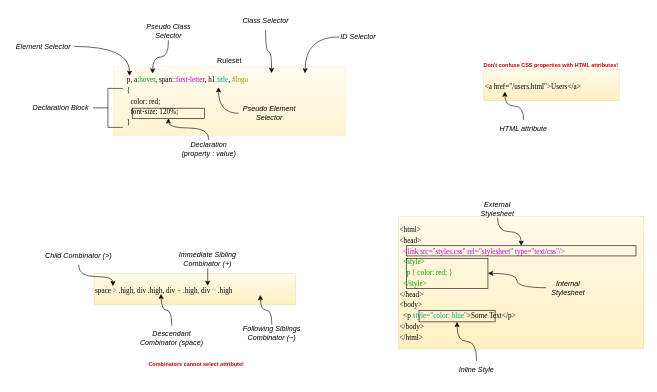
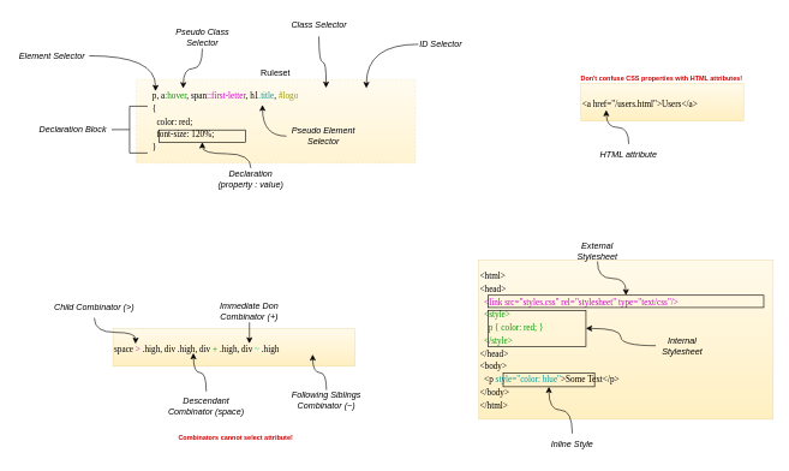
  <mxCell id="0" />
  <mxCell id="1" parent="0" />
  <mxCell id="2" value="Ruleset" style="rounded=0;whiteSpace=wrap;html=1;dashed=1;verticalAlign=bottom;labelPosition=center;verticalLabelPosition=top;align=center;fillColor=#fff2cc;gradientColor=#ffd966;strokeColor=#d6b656;opacity=30;" vertex="1" parent="1"><mxGeometry x="188" y="110" width="388" height="116" as="geometry" /></mxCell>
  <mxCell id="3" value="&lt;p style=&quot;line-height: 150%;&quot;&gt;p, a&lt;font color=&quot;#009900&quot;&gt;:hover&lt;/font&gt;, span&lt;font color=&quot;#cc00cc&quot;&gt;::first-letter&lt;/font&gt;, h1&lt;font color=&quot;#009999&quot;&gt;.title&lt;/font&gt;, &lt;font color=&quot;#999900&quot;&gt;#logo&lt;/font&gt;&lt;br&gt;{&lt;br&gt;&amp;nbsp; color: red;&lt;br&gt;&amp;nbsp; font-size: 120%;&lt;br&gt;}&lt;/p&gt;" style="text;html=1;align=left;verticalAlign=top;whiteSpace=wrap;rounded=0;labelPosition=center;verticalLabelPosition=middle;fontFamily=consolas;" vertex="1" parent="1"><mxGeometry x="209" y="105" width="322" height="113" as="geometry" /></mxCell>
  <mxCell id="4" value="Declaration Block" style="text;html=1;align=center;verticalAlign=middle;whiteSpace=wrap;rounded=0;fontStyle=2;shadow=0;" vertex="1" parent="1"><mxGeometry x="49" y="164.5" width="103" height="30" as="geometry" /></mxCell>
  <mxCell id="5" style="edgeStyle=orthogonalEdgeStyle;rounded=0;orthogonalLoop=1;jettySize=auto;html=1;entryX=0.5;entryY=1;entryDx=0;entryDy=0;curved=1;" edge="1" parent="1" source="6" target="16"><mxGeometry relative="1" as="geometry" /></mxCell>
  <mxCell id="6" value="Declaration&lt;br&gt;(property : value)" style="text;html=1;align=center;verticalAlign=middle;whiteSpace=wrap;rounded=0;fontStyle=2" vertex="1" parent="1"><mxGeometry x="296" y="233" width="103" height="30" as="geometry" /></mxCell>
  <mxCell id="7" style="edgeStyle=orthogonalEdgeStyle;rounded=0;orthogonalLoop=1;jettySize=auto;html=1;curved=1;" edge="1" parent="1" source="8"><mxGeometry relative="1" as="geometry"><mxPoint x="215" y="126" as="targetPoint" /></mxGeometry></mxCell>
  <mxCell id="8" value="Element Selector" style="text;html=1;align=center;verticalAlign=middle;whiteSpace=wrap;rounded=0;fontStyle=2" vertex="1" parent="1"><mxGeometry x="20" y="62" width="103" height="30" as="geometry" /></mxCell>
  <mxCell id="9" style="edgeStyle=orthogonalEdgeStyle;rounded=0;orthogonalLoop=1;jettySize=auto;html=1;strokeColor=default;align=center;verticalAlign=middle;fontFamily=Helvetica;fontSize=11;fontColor=default;labelBackgroundColor=default;endArrow=classic;curved=1;" edge="1" parent="1" source="10"><mxGeometry relative="1" as="geometry"><mxPoint x="253.429" y="122.19" as="targetPoint" /></mxGeometry></mxCell>
  <mxCell id="10" value="Pseudo Class&lt;br&gt;Selector" style="text;html=1;align=center;verticalAlign=middle;whiteSpace=wrap;rounded=0;fontStyle=2" vertex="1" parent="1"><mxGeometry x="228.5" y="37" width="103" height="30" as="geometry" /></mxCell>
  <mxCell id="11" style="edgeStyle=orthogonalEdgeStyle;rounded=0;orthogonalLoop=1;jettySize=auto;html=1;strokeColor=default;align=center;verticalAlign=middle;fontFamily=Helvetica;fontSize=11;fontColor=default;labelBackgroundColor=default;endArrow=classic;curved=1;" edge="1" parent="1" source="12"><mxGeometry relative="1" as="geometry"><mxPoint x="507.905" y="121.81" as="targetPoint" /><mxPoint x="558.483" y="64" as="sourcePoint" /></mxGeometry></mxCell>
- <mxCell id="12" value="ID Selector" style="text;html=1;align=left;verticalAlign=middle;whiteSpace=wrap;rounded=0;fontStyle=2" vertex="1" parent="1"><mxGeometry x="565" y="46" width="63" height="30" as="geometry" /></mxCell>
+ <mxCell id="12" value="ID Selector" style="text;html=1;align=left;verticalAlign=middle;whiteSpace=wrap;rounded=0;fontStyle=2" vertex="1" parent="1"><mxGeometry x="580" y="46" width="63" height="30" as="geometry" /></mxCell>
  <mxCell id="13" style="edgeStyle=orthogonalEdgeStyle;rounded=0;orthogonalLoop=1;jettySize=auto;html=1;strokeColor=default;align=center;verticalAlign=middle;fontFamily=Helvetica;fontSize=11;fontColor=default;labelBackgroundColor=default;endArrow=classic;curved=1;" edge="1" parent="1" source="14"><mxGeometry relative="1" as="geometry"><mxPoint x="451.905" y="121.429" as="targetPoint" /></mxGeometry></mxCell>
  <mxCell id="14" value="Class Selector" style="text;html=1;align=center;verticalAlign=middle;whiteSpace=wrap;rounded=0;fontStyle=2" vertex="1" parent="1"><mxGeometry x="390.5" y="20" width="103" height="30" as="geometry" /></mxCell>
  <mxCell id="15" value="" style="strokeWidth=1;html=1;shape=mxgraph.flowchart.annotation_2;align=left;labelPosition=right;pointerEvents=1;strokeColor=#000000;" vertex="1" parent="1"><mxGeometry x="154" y="147" width="50" height="65" as="geometry" /></mxCell>
  <mxCell id="16" value="" style="rounded=0;whiteSpace=wrap;html=1;fillColor=none;" vertex="1" parent="1"><mxGeometry x="220" y="180" width="120" height="17" as="geometry" /></mxCell>
  <mxCell id="17" style="edgeStyle=orthogonalEdgeStyle;rounded=0;orthogonalLoop=1;jettySize=auto;html=1;strokeColor=default;align=center;verticalAlign=middle;fontFamily=Helvetica;fontSize=11;fontColor=default;labelBackgroundColor=default;endArrow=classic;curved=1;" edge="1" parent="1" source="18"><mxGeometry relative="1" as="geometry"><mxPoint x="363.524" y="145.048" as="targetPoint" /></mxGeometry></mxCell>
  <mxCell id="18" value="Pseudo Element Selector" style="text;html=1;align=center;verticalAlign=middle;whiteSpace=wrap;rounded=0;fontStyle=2" vertex="1" parent="1"><mxGeometry x="397" y="173.5" width="103" height="30" as="geometry" /></mxCell>
  <mxCell id="19" value="&lt;p style=&quot;line-height: 150%;&quot;&gt;space &lt;font color=&quot;#cc00cc&quot;&gt;&amp;gt; &lt;/font&gt;.high, div .high, div &lt;font color=&quot;#009900&quot;&gt;+&lt;/font&gt; .high, div &lt;font color=&quot;#00cccc&quot;&gt;~ &lt;/font&gt;.high&lt;/p&gt;" style="text;html=1;align=left;verticalAlign=top;whiteSpace=wrap;rounded=0;labelPosition=center;verticalLabelPosition=middle;fontFamily=consolas;fillColor=#fff2cc;gradientColor=#ffd966;strokeColor=#d6b656;opacity=40;" vertex="1" parent="1"><mxGeometry x="156" y="456" width="336" height="52" as="geometry" /></mxCell>
  <mxCell id="20" style="edgeStyle=orthogonalEdgeStyle;rounded=0;orthogonalLoop=1;jettySize=auto;html=1;strokeColor=default;align=center;verticalAlign=middle;fontFamily=Helvetica;fontSize=11;fontColor=default;labelBackgroundColor=default;endArrow=classic;curved=1;" edge="1" parent="1" source="21"><mxGeometry relative="1" as="geometry"><mxPoint x="187.19" y="476.81" as="targetPoint" /></mxGeometry></mxCell>
  <mxCell id="21" value="Child Combinator (&amp;gt;)" style="text;html=1;align=center;verticalAlign=middle;whiteSpace=wrap;rounded=0;fontStyle=2" vertex="1" parent="1"><mxGeometry x="64" y="411" width="132" height="30" as="geometry" /></mxCell>
  <mxCell id="22" style="edgeStyle=orthogonalEdgeStyle;rounded=0;orthogonalLoop=1;jettySize=auto;html=1;strokeColor=default;align=center;verticalAlign=middle;fontFamily=Helvetica;fontSize=11;fontColor=default;labelBackgroundColor=default;endArrow=classic;curved=1;" edge="1" parent="1" source="23"><mxGeometry relative="1" as="geometry"><mxPoint x="267.571" y="489.762" as="targetPoint" /></mxGeometry></mxCell>
  <mxCell id="23" value="Descendant Combinator (space)" style="text;html=1;align=center;verticalAlign=middle;whiteSpace=wrap;rounded=0;fontStyle=2" vertex="1" parent="1"><mxGeometry x="224" y="543" width="123" height="39" as="geometry" /></mxCell>
  <mxCell id="24" style="edgeStyle=orthogonalEdgeStyle;rounded=0;orthogonalLoop=1;jettySize=auto;html=1;strokeColor=default;align=center;verticalAlign=middle;fontFamily=Helvetica;fontSize=11;fontColor=default;labelBackgroundColor=default;endArrow=classic;" edge="1" parent="1" source="25"><mxGeometry relative="1" as="geometry"><mxPoint x="345.286" y="476.429" as="targetPoint" /></mxGeometry></mxCell>
- <mxCell id="25" value="Immediate Sibling Combinator (+)" style="text;html=1;align=center;verticalAlign=middle;whiteSpace=wrap;rounded=0;fontStyle=2" vertex="1" parent="1"><mxGeometry x="294" y="417" width="103" height="30" as="geometry" /></mxCell>
+ <mxCell id="25" value="Immediate Don Combinator (+)" style="text;html=1;align=center;verticalAlign=middle;whiteSpace=wrap;rounded=0;fontStyle=2" vertex="1" parent="1"><mxGeometry x="294" y="417" width="103" height="30" as="geometry" /></mxCell>
  <mxCell id="26" style="edgeStyle=orthogonalEdgeStyle;rounded=0;orthogonalLoop=1;jettySize=auto;html=1;strokeColor=default;align=center;verticalAlign=middle;fontFamily=Helvetica;fontSize=11;fontColor=default;labelBackgroundColor=default;endArrow=classic;curved=1;" edge="1" parent="1" source="27"><mxGeometry relative="1" as="geometry"><mxPoint x="433.286" y="491.667" as="targetPoint" /></mxGeometry></mxCell>
  <mxCell id="27" value="Following Siblings Combinator (~)" style="text;html=1;align=center;verticalAlign=middle;whiteSpace=wrap;rounded=0;fontStyle=2" vertex="1" parent="1"><mxGeometry x="401" y="541" width="103" height="30" as="geometry" /></mxCell>
  <mxCell id="28" value="&lt;h5&gt;&lt;font color=&quot;#cc0000&quot;&gt;Don't confuse CSS properties with HTML attributes!&lt;/font&gt;&lt;/h5&gt;" style="text;html=1;align=left;verticalAlign=middle;whiteSpace=wrap;rounded=0;fontFamily=Helvetica;fontSize=11;fontColor=default;labelBackgroundColor=default;" vertex="1" parent="1"><mxGeometry x="804" y="93.5" width="236" height="30" as="geometry" /></mxCell>
  <mxCell id="29" value="&lt;p style=&quot;line-height: 150%;&quot;&gt;&amp;lt;a href=&quot;/users.html&quot;&amp;gt;Users&amp;lt;/a&amp;gt;&lt;/p&gt;" style="text;html=1;align=left;verticalAlign=top;whiteSpace=wrap;rounded=0;labelPosition=center;verticalLabelPosition=middle;fontFamily=consolas;fillColor=#fff2cc;gradientColor=#ffd966;strokeColor=#d6b656;opacity=40;" vertex="1" parent="1"><mxGeometry x="806" y="115.5" width="226" height="52" as="geometry" /></mxCell>
  <mxCell id="30" style="edgeStyle=orthogonalEdgeStyle;rounded=0;orthogonalLoop=1;jettySize=auto;html=1;strokeColor=default;align=center;verticalAlign=middle;fontFamily=Helvetica;fontSize=11;fontColor=default;labelBackgroundColor=default;endArrow=classic;curved=1;" edge="1" parent="1" source="31"><mxGeometry relative="1" as="geometry"><mxPoint x="841.103" y="152.374" as="targetPoint" /></mxGeometry></mxCell>
  <mxCell id="31" value="HTML attribute" style="text;html=1;align=center;verticalAlign=middle;whiteSpace=wrap;rounded=0;fontStyle=2" vertex="1" parent="1"><mxGeometry x="821" y="199.5" width="103" height="30" as="geometry" /></mxCell>
  <mxCell id="32" value="&lt;p style=&quot;line-height: 50%;&quot;&gt;&amp;lt;html&amp;gt;&lt;/p&gt;&lt;p style=&quot;line-height: 50%;&quot;&gt;&amp;lt;head&amp;gt;&lt;/p&gt;&lt;p style=&quot;line-height: 50%;&quot;&gt;&lt;span style=&quot;background-color: initial;&quot;&gt;&amp;nbsp; &lt;font color=&quot;#cc00cc&quot;&gt;&amp;lt;link src=&quot;styles.css&quot; rel=&quot;stylesheet&quot; type=&quot;text/css&quot;/&amp;gt;&lt;/font&gt;&lt;/span&gt;&lt;/p&gt;&lt;p style=&quot;line-height: 50%;&quot;&gt;&lt;span style=&quot;background-color: initial;&quot;&gt;&amp;nbsp; &lt;font color=&quot;#009900&quot;&gt;&amp;lt;style&amp;gt;&lt;/font&gt;&lt;/span&gt;&lt;/p&gt;&lt;p style=&quot;line-height: 50%;&quot;&gt;&lt;span style=&quot;background-color: initial;&quot;&gt;&lt;font color=&quot;#009900&quot;&gt;&amp;nbsp; &amp;nbsp; p { color: red; }&lt;/font&gt;&lt;/span&gt;&lt;/p&gt;&lt;p style=&quot;line-height: 50%;&quot;&gt;&lt;span style=&quot;background-color: initial;&quot;&gt;&lt;font color=&quot;#009900&quot;&gt;&amp;nbsp; &amp;lt;/style&amp;gt;&lt;/font&gt;&lt;/span&gt;&lt;/p&gt;&lt;p style=&quot;line-height: 50%;&quot;&gt;&lt;span style=&quot;background-color: initial;&quot;&gt;&amp;lt;/head&amp;gt;&lt;/span&gt;&lt;/p&gt;&lt;p style=&quot;line-height: 50%;&quot;&gt;&lt;span style=&quot;background-color: initial;&quot;&gt;&amp;lt;body&amp;gt;&lt;/span&gt;&lt;/p&gt;&lt;p style=&quot;line-height: 50%;&quot;&gt;&lt;span style=&quot;background-color: initial;&quot;&gt;&amp;nbsp; &amp;lt;p &lt;font color=&quot;#009999&quot;&gt;style=&quot;color: blue&quot;&lt;/font&gt;&amp;gt;Some Text&amp;lt;/p&amp;gt;&lt;/span&gt;&lt;/p&gt;&lt;p style=&quot;line-height: 50%;&quot;&gt;&lt;span style=&quot;background-color: initial;&quot;&gt;&amp;lt;/body&amp;gt;&lt;/span&gt;&lt;/p&gt;&lt;p style=&quot;line-height: 50%;&quot;&gt;&lt;span style=&quot;background-color: initial;&quot;&gt;&amp;lt;/html&amp;gt;&lt;/span&gt;&lt;/p&gt;&lt;p style=&quot;line-height: 50%;&quot;&gt;&lt;br&gt;&lt;/p&gt;" style="text;html=1;align=left;verticalAlign=top;whiteSpace=wrap;rounded=0;labelPosition=center;verticalLabelPosition=middle;fontFamily=consolas;fillColor=#fff2cc;gradientColor=#ffd966;strokeColor=#d6b656;opacity=40;" vertex="1" parent="1"><mxGeometry x="664" y="360.5" width="409" height="221" as="geometry" /></mxCell>
  <mxCell id="33" style="edgeStyle=orthogonalEdgeStyle;rounded=0;orthogonalLoop=1;jettySize=auto;html=1;strokeColor=default;align=center;verticalAlign=middle;fontFamily=Helvetica;fontSize=11;fontColor=default;labelBackgroundColor=default;endArrow=classic;curved=1;entryX=0.5;entryY=1;entryDx=0;entryDy=0;" edge="1" parent="1" source="34" target="38"><mxGeometry relative="1" as="geometry"><mxPoint x="766.264" y="540.707" as="targetPoint" /></mxGeometry></mxCell>
  <mxCell id="34" value="Inline Style" style="text;html=1;align=center;verticalAlign=middle;whiteSpace=wrap;rounded=0;fontStyle=2" vertex="1" parent="1"><mxGeometry x="757" y="601.5" width="74" height="30" as="geometry" /></mxCell>
  <mxCell id="35" value="" style="rounded=0;whiteSpace=wrap;html=1;fillColor=none;" vertex="1" parent="1"><mxGeometry x="677" y="430.5" width="136" height="50" as="geometry" /></mxCell>
  <mxCell id="36" style="edgeStyle=orthogonalEdgeStyle;rounded=0;orthogonalLoop=1;jettySize=auto;html=1;entryX=1;entryY=0.5;entryDx=0;entryDy=0;strokeColor=default;align=center;verticalAlign=middle;fontFamily=Helvetica;fontSize=11;fontColor=default;labelBackgroundColor=default;endArrow=classic;curved=1;" edge="1" parent="1" source="37" target="35"><mxGeometry relative="1" as="geometry" /></mxCell>
  <mxCell id="37" value="Internal Stylesheet" style="text;html=1;align=center;verticalAlign=middle;whiteSpace=wrap;rounded=0;fontStyle=2" vertex="1" parent="1"><mxGeometry x="910" y="464.5" width="74" height="30" as="geometry" /></mxCell>
  <mxCell id="38" value="" style="rounded=0;whiteSpace=wrap;html=1;fillColor=none;" vertex="1" parent="1"><mxGeometry x="698" y="517.5" width="127" height="19" as="geometry" /></mxCell>
  <mxCell id="39" value="" style="rounded=0;whiteSpace=wrap;html=1;fillColor=none;" vertex="1" parent="1"><mxGeometry x="677" y="409.5" width="383" height="17" as="geometry" /></mxCell>
  <mxCell id="40" style="edgeStyle=orthogonalEdgeStyle;rounded=0;orthogonalLoop=1;jettySize=auto;html=1;strokeColor=default;align=center;verticalAlign=middle;fontFamily=Helvetica;fontSize=11;fontColor=default;labelBackgroundColor=default;endArrow=classic;curved=1;" edge="1" parent="1" source="41" target="39"><mxGeometry relative="1" as="geometry" /></mxCell>
  <mxCell id="41" value="External Stylesheet" style="text;html=1;align=center;verticalAlign=middle;whiteSpace=wrap;rounded=0;fontStyle=2" vertex="1" parent="1"><mxGeometry x="792" y="332.5" width="74" height="30" as="geometry" /></mxCell>
  <mxCell id="42" value="&lt;h5&gt;&lt;font color=&quot;#cc0000&quot;&gt;Combinators cannot select attribute!&lt;/font&gt;&lt;/h5&gt;" style="text;html=1;align=left;verticalAlign=middle;whiteSpace=wrap;rounded=0;fontFamily=Helvetica;fontSize=11;fontColor=default;labelBackgroundColor=default;" vertex="1" parent="1"><mxGeometry x="245" y="593" width="178" height="30" as="geometry" /></mxCell>
